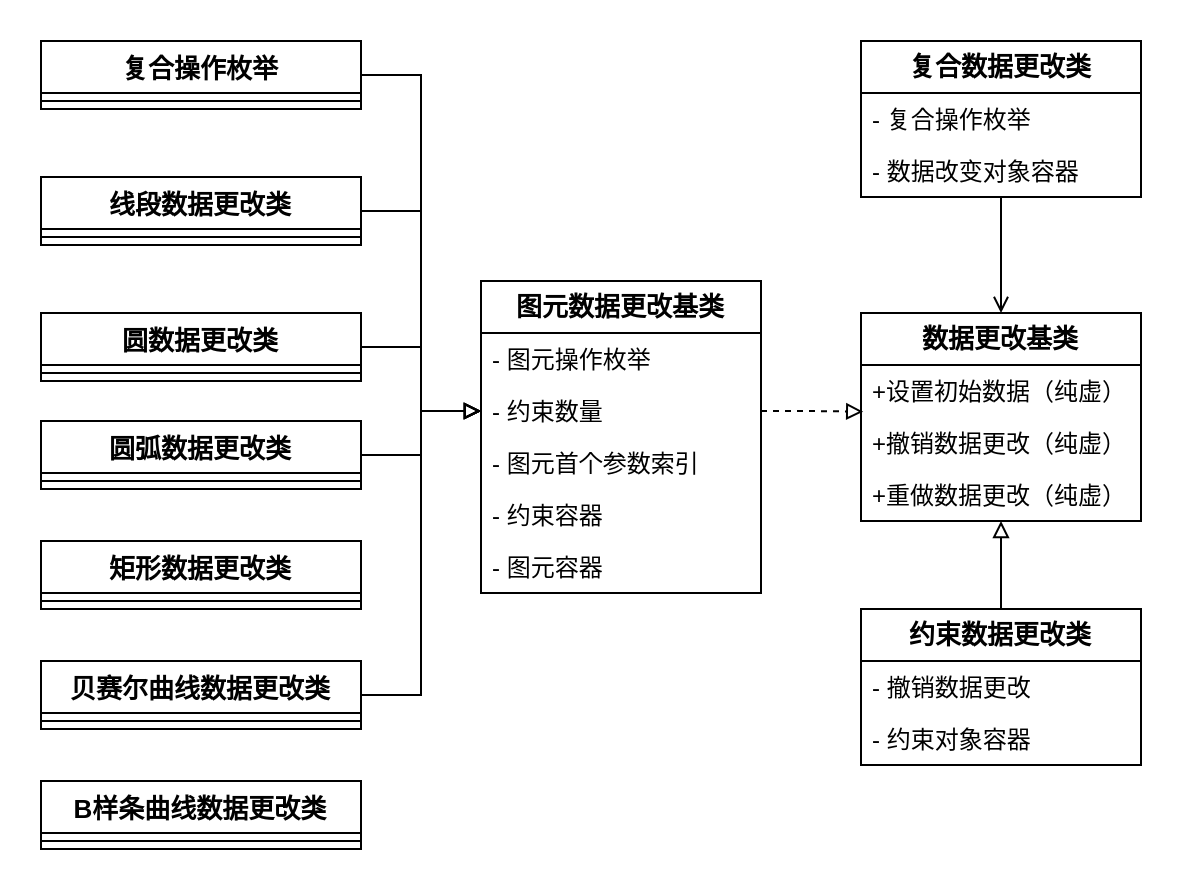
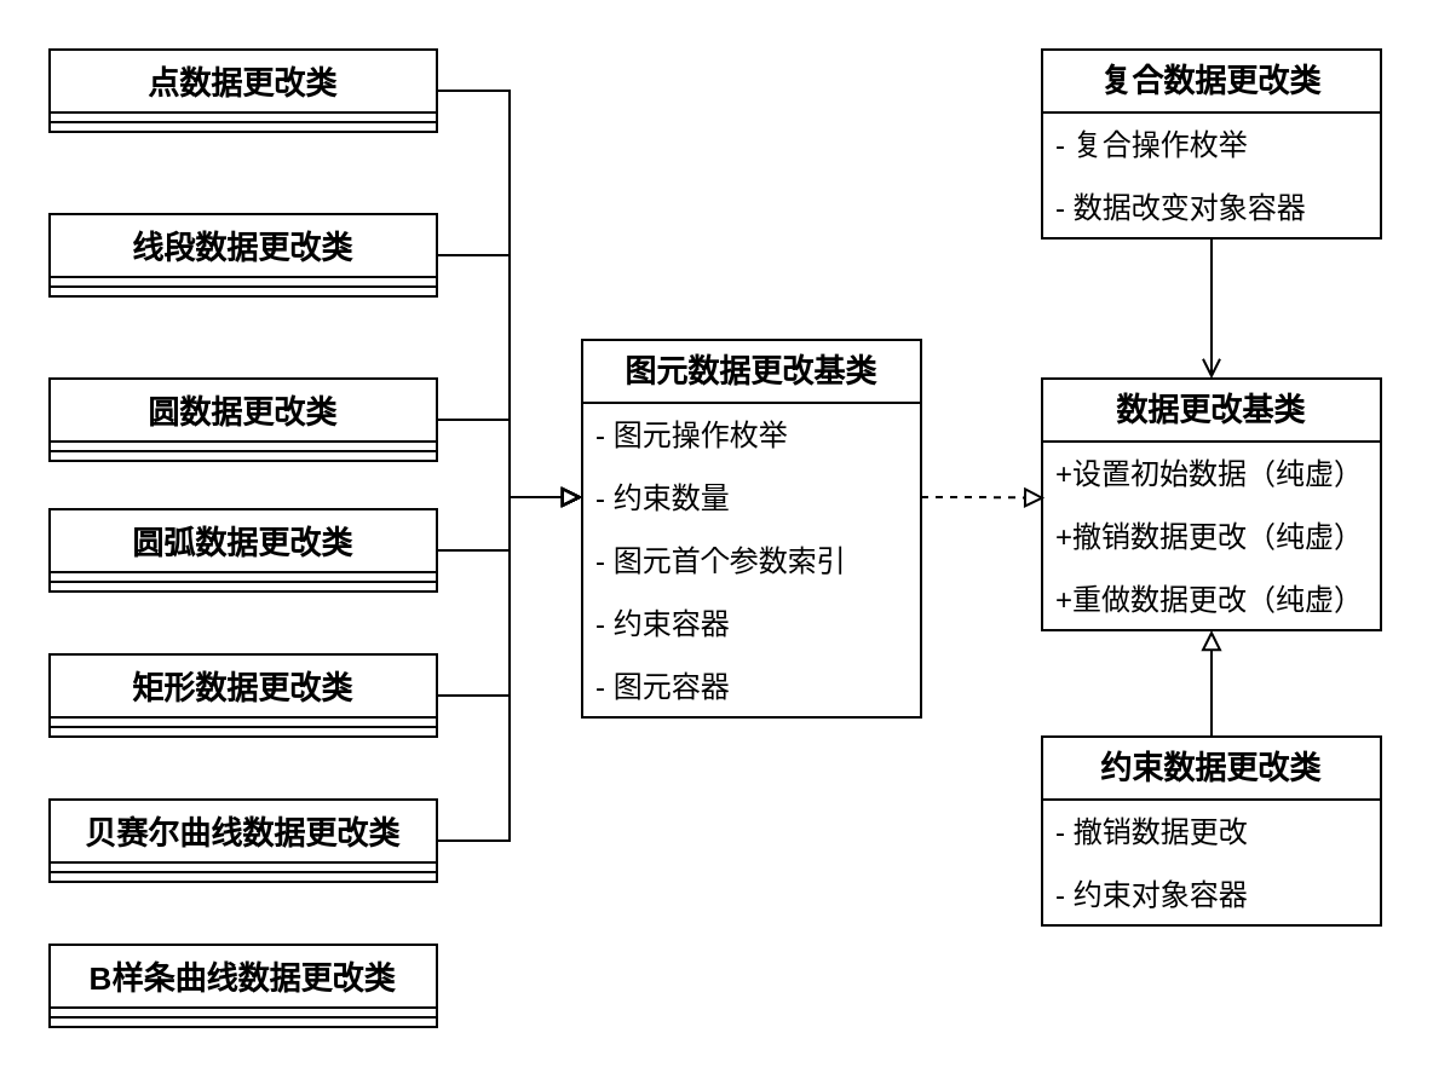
  <mxCell id="0" />
  <mxCell id="1" parent="0" />
  <mxCell id="2" style="edgeStyle=orthogonalEdgeStyle;rounded=0;orthogonalLoop=1;jettySize=auto;html=1;entryX=0;entryY=0.5;entryDx=0;entryDy=0;endArrow=block;endFill=0;" edge="1" parent="1" source="3" target="24"><mxGeometry relative="1" as="geometry" /></mxCell>
  <mxCell id="3" value="圆弧数据更改类" style="swimlane;fontStyle=1;align=center;verticalAlign=top;childLayout=stackLayout;horizontal=1;startSize=26;horizontalStack=0;resizeParent=1;resizeParentMax=0;resizeLast=0;collapsible=1;marginBottom=0;whiteSpace=wrap;html=1;fontSize=13;" parent="1" vertex="1"><mxGeometry x="20" y="210" width="160" height="34" as="geometry" /></mxCell>
  <mxCell id="4" value="" style="line;strokeWidth=1;fillColor=none;align=left;verticalAlign=middle;spacingTop=-1;spacingLeft=3;spacingRight=3;rotatable=0;labelPosition=right;points=[];portConstraint=eastwest;strokeColor=inherit;fontSize=13;" parent="3" vertex="1"><mxGeometry y="26" width="160" height="8" as="geometry" /></mxCell>
+ <mxCell id="5" style="edgeStyle=orthogonalEdgeStyle;rounded=0;orthogonalLoop=1;jettySize=auto;html=1;entryX=0;entryY=0.5;entryDx=0;entryDy=0;endArrow=block;endFill=0;" edge="1" parent="1" source="6" target="24"><mxGeometry relative="1" as="geometry"><Array as="points"><mxPoint x="210" y="287" /><mxPoint x="210" y="205" /></Array></mxGeometry></mxCell>
  <mxCell id="6" value="矩形数据更改类" style="swimlane;fontStyle=1;align=center;verticalAlign=top;childLayout=stackLayout;horizontal=1;startSize=26;horizontalStack=0;resizeParent=1;resizeParentMax=0;resizeLast=0;collapsible=1;marginBottom=0;whiteSpace=wrap;html=1;fontSize=13;" parent="1" vertex="1"><mxGeometry x="20" y="270" width="160" height="34" as="geometry" /></mxCell>
  <mxCell id="7" value="" style="line;strokeWidth=1;fillColor=none;align=left;verticalAlign=middle;spacingTop=-1;spacingLeft=3;spacingRight=3;rotatable=0;labelPosition=right;points=[];portConstraint=eastwest;strokeColor=inherit;fontSize=13;" parent="6" vertex="1"><mxGeometry y="26" width="160" height="8" as="geometry" /></mxCell>
  <mxCell id="8" style="edgeStyle=orthogonalEdgeStyle;rounded=0;orthogonalLoop=1;jettySize=auto;html=1;entryX=0;entryY=0.5;entryDx=0;entryDy=0;endArrow=block;endFill=0;" edge="1" parent="1" source="9" target="24"><mxGeometry relative="1" as="geometry"><Array as="points"><mxPoint x="210" y="347" /><mxPoint x="210" y="205" /></Array></mxGeometry></mxCell>
  <mxCell id="9" value="贝赛尔曲线数据更改类" style="swimlane;fontStyle=1;align=center;verticalAlign=top;childLayout=stackLayout;horizontal=1;startSize=26;horizontalStack=0;resizeParent=1;resizeParentMax=0;resizeLast=0;collapsible=1;marginBottom=0;whiteSpace=wrap;html=1;fontSize=13;" parent="1" vertex="1"><mxGeometry x="20" y="330" width="160" height="34" as="geometry" /></mxCell>
  <mxCell id="10" value="" style="line;strokeWidth=1;fillColor=none;align=left;verticalAlign=middle;spacingTop=-1;spacingLeft=3;spacingRight=3;rotatable=0;labelPosition=right;points=[];portConstraint=eastwest;strokeColor=inherit;fontSize=13;" parent="9" vertex="1"><mxGeometry y="26" width="160" height="8" as="geometry" /></mxCell>
  <mxCell id="11" style="edgeStyle=orthogonalEdgeStyle;rounded=0;orthogonalLoop=1;jettySize=auto;html=1;entryX=0;entryY=0.5;entryDx=0;entryDy=0;endArrow=block;endFill=0;" edge="1" parent="1" source="12" target="24"><mxGeometry relative="1" as="geometry"><Array as="points"><mxPoint x="210" y="105" /><mxPoint x="210" y="205" /></Array></mxGeometry></mxCell>
  <mxCell id="12" value="线段数据更改类" style="swimlane;fontStyle=1;align=center;verticalAlign=top;childLayout=stackLayout;horizontal=1;startSize=26;horizontalStack=0;resizeParent=1;resizeParentMax=0;resizeLast=0;collapsible=1;marginBottom=0;whiteSpace=wrap;html=1;fontSize=13;" parent="1" vertex="1"><mxGeometry x="20" y="88" width="160" height="34" as="geometry" /></mxCell>
  <mxCell id="13" value="" style="line;strokeWidth=1;fillColor=none;align=left;verticalAlign=middle;spacingTop=-1;spacingLeft=3;spacingRight=3;rotatable=0;labelPosition=right;points=[];portConstraint=eastwest;strokeColor=inherit;fontSize=13;" parent="12" vertex="1"><mxGeometry y="26" width="160" height="8" as="geometry" /></mxCell>
  <mxCell id="14" style="edgeStyle=orthogonalEdgeStyle;rounded=0;orthogonalLoop=1;jettySize=auto;html=1;entryX=0;entryY=0.5;entryDx=0;entryDy=0;endArrow=block;endFill=0;" edge="1" parent="1" source="15" target="24"><mxGeometry relative="1" as="geometry"><Array as="points"><mxPoint x="210" y="37" /><mxPoint x="210" y="205" /></Array></mxGeometry></mxCell>
- <mxCell id="15" value="复合操作枚举" style="swimlane;fontStyle=1;align=center;verticalAlign=top;childLayout=stackLayout;horizontal=1;startSize=26;horizontalStack=0;resizeParent=1;resizeParentMax=0;resizeLast=0;collapsible=1;marginBottom=0;whiteSpace=wrap;html=1;fontSize=13;" parent="1" vertex="1"><mxGeometry x="20" y="20" width="160" height="34" as="geometry" /></mxCell>
+ <mxCell id="15" value="点数据更改类" style="swimlane;fontStyle=1;align=center;verticalAlign=top;childLayout=stackLayout;horizontal=1;startSize=26;horizontalStack=0;resizeParent=1;resizeParentMax=0;resizeLast=0;collapsible=1;marginBottom=0;whiteSpace=wrap;html=1;fontSize=13;" parent="1" vertex="1"><mxGeometry x="20" y="20" width="160" height="34" as="geometry" /></mxCell>
  <mxCell id="16" value="" style="line;strokeWidth=1;fillColor=none;align=left;verticalAlign=middle;spacingTop=-1;spacingLeft=3;spacingRight=3;rotatable=0;labelPosition=right;points=[];portConstraint=eastwest;strokeColor=inherit;fontSize=13;" parent="15" vertex="1"><mxGeometry y="26" width="160" height="8" as="geometry" /></mxCell>
  <mxCell id="17" value="B样条曲线数据更改类" style="swimlane;fontStyle=1;align=center;verticalAlign=top;childLayout=stackLayout;horizontal=1;startSize=26;horizontalStack=0;resizeParent=1;resizeParentMax=0;resizeLast=0;collapsible=1;marginBottom=0;whiteSpace=wrap;html=1;fontSize=13;" parent="1" vertex="1"><mxGeometry x="20" y="390" width="160" height="34" as="geometry" /></mxCell>
  <mxCell id="18" value="" style="line;strokeWidth=1;fillColor=none;align=left;verticalAlign=middle;spacingTop=-1;spacingLeft=3;spacingRight=3;rotatable=0;labelPosition=right;points=[];portConstraint=eastwest;strokeColor=inherit;fontSize=13;" parent="17" vertex="1"><mxGeometry y="26" width="160" height="8" as="geometry" /></mxCell>
  <mxCell id="19" style="edgeStyle=orthogonalEdgeStyle;rounded=0;orthogonalLoop=1;jettySize=auto;html=1;entryX=0;entryY=0.5;entryDx=0;entryDy=0;endArrow=block;endFill=0;" edge="1" parent="1" source="20" target="24"><mxGeometry relative="1" as="geometry"><Array as="points"><mxPoint x="210" y="173" /><mxPoint x="210" y="205" /></Array></mxGeometry></mxCell>
  <mxCell id="20" value="圆数据更改类" style="swimlane;fontStyle=1;align=center;verticalAlign=top;childLayout=stackLayout;horizontal=1;startSize=26;horizontalStack=0;resizeParent=1;resizeParentMax=0;resizeLast=0;collapsible=1;marginBottom=0;whiteSpace=wrap;html=1;fontSize=13;" parent="1" vertex="1"><mxGeometry x="20" y="156" width="160" height="34" as="geometry" /></mxCell>
  <mxCell id="21" value="" style="line;strokeWidth=1;fillColor=none;align=left;verticalAlign=middle;spacingTop=-1;spacingLeft=3;spacingRight=3;rotatable=0;labelPosition=right;points=[];portConstraint=eastwest;strokeColor=inherit;fontSize=13;" parent="20" vertex="1"><mxGeometry y="26" width="160" height="8" as="geometry" /></mxCell>
  <mxCell id="22" value="&lt;span style=&quot;font-size: 13px; font-weight: 700;&quot;&gt;图元数据更改基类&lt;/span&gt;" style="swimlane;fontStyle=0;childLayout=stackLayout;horizontal=1;startSize=26;fillColor=none;horizontalStack=0;resizeParent=1;resizeParentMax=0;resizeLast=0;collapsible=1;marginBottom=0;whiteSpace=wrap;html=1;" vertex="1" parent="1"><mxGeometry x="240" y="140" width="140" height="156" as="geometry" /></mxCell>
  <mxCell id="23" value="- 图元操作枚举" style="text;strokeColor=none;fillColor=none;align=left;verticalAlign=top;spacingLeft=4;spacingRight=4;overflow=hidden;rotatable=0;points=[[0,0.5],[1,0.5]];portConstraint=eastwest;whiteSpace=wrap;html=1;" vertex="1" parent="22"><mxGeometry y="26" width="140" height="26" as="geometry" /></mxCell>
  <mxCell id="24" value="- 约束数量" style="text;strokeColor=none;fillColor=none;align=left;verticalAlign=top;spacingLeft=4;spacingRight=4;overflow=hidden;rotatable=0;points=[[0,0.5],[1,0.5]];portConstraint=eastwest;whiteSpace=wrap;html=1;" vertex="1" parent="22"><mxGeometry y="52" width="140" height="26" as="geometry" /></mxCell>
  <mxCell id="25" value="- 图元首个参数索引" style="text;strokeColor=none;fillColor=none;align=left;verticalAlign=top;spacingLeft=4;spacingRight=4;overflow=hidden;rotatable=0;points=[[0,0.5],[1,0.5]];portConstraint=eastwest;whiteSpace=wrap;html=1;" vertex="1" parent="22"><mxGeometry y="78" width="140" height="26" as="geometry" /></mxCell>
  <mxCell id="26" value="- 约束容器" style="text;strokeColor=none;fillColor=none;align=left;verticalAlign=top;spacingLeft=4;spacingRight=4;overflow=hidden;rotatable=0;points=[[0,0.5],[1,0.5]];portConstraint=eastwest;whiteSpace=wrap;html=1;" vertex="1" parent="22"><mxGeometry y="104" width="140" height="26" as="geometry" /></mxCell>
  <mxCell id="27" value="- 图元容器" style="text;strokeColor=none;fillColor=none;align=left;verticalAlign=top;spacingLeft=4;spacingRight=4;overflow=hidden;rotatable=0;points=[[0,0.5],[1,0.5]];portConstraint=eastwest;whiteSpace=wrap;html=1;" vertex="1" parent="22"><mxGeometry y="130" width="140" height="26" as="geometry" /></mxCell>
  <mxCell id="28" value="&lt;span style=&quot;font-size: 13px; font-weight: 700;&quot;&gt;约束数据更改类&lt;/span&gt;" style="swimlane;fontStyle=0;childLayout=stackLayout;horizontal=1;startSize=26;fillColor=none;horizontalStack=0;resizeParent=1;resizeParentMax=0;resizeLast=0;collapsible=1;marginBottom=0;whiteSpace=wrap;html=1;" vertex="1" parent="1"><mxGeometry x="430" y="304" width="140" height="78" as="geometry" /></mxCell>
  <mxCell id="29" value="- 撤销数据更改" style="text;strokeColor=none;fillColor=none;align=left;verticalAlign=top;spacingLeft=4;spacingRight=4;overflow=hidden;rotatable=0;points=[[0,0.5],[1,0.5]];portConstraint=eastwest;whiteSpace=wrap;html=1;" vertex="1" parent="28"><mxGeometry y="26" width="140" height="26" as="geometry" /></mxCell>
  <mxCell id="30" value="- 约束对象容器" style="text;strokeColor=none;fillColor=none;align=left;verticalAlign=top;spacingLeft=4;spacingRight=4;overflow=hidden;rotatable=0;points=[[0,0.5],[1,0.5]];portConstraint=eastwest;whiteSpace=wrap;html=1;" vertex="1" parent="28"><mxGeometry y="52" width="140" height="26" as="geometry" /></mxCell>
  <mxCell id="31" style="edgeStyle=orthogonalEdgeStyle;rounded=0;orthogonalLoop=1;jettySize=auto;html=1;endArrow=open;endFill=0;" edge="1" parent="1" source="32" target="35"><mxGeometry relative="1" as="geometry" /></mxCell>
  <mxCell id="32" value="&lt;span style=&quot;font-size: 13px; font-weight: 700;&quot;&gt;复合数据更改类&lt;/span&gt;" style="swimlane;fontStyle=0;childLayout=stackLayout;horizontal=1;startSize=26;fillColor=none;horizontalStack=0;resizeParent=1;resizeParentMax=0;resizeLast=0;collapsible=1;marginBottom=0;whiteSpace=wrap;html=1;" vertex="1" parent="1"><mxGeometry x="430" y="20" width="140" height="78" as="geometry" /></mxCell>
  <mxCell id="33" value="- 复合操作枚举" style="text;strokeColor=none;fillColor=none;align=left;verticalAlign=top;spacingLeft=4;spacingRight=4;overflow=hidden;rotatable=0;points=[[0,0.5],[1,0.5]];portConstraint=eastwest;whiteSpace=wrap;html=1;" vertex="1" parent="32"><mxGeometry y="26" width="140" height="26" as="geometry" /></mxCell>
  <mxCell id="34" value="- 数据改变对象容器" style="text;strokeColor=none;fillColor=none;align=left;verticalAlign=top;spacingLeft=4;spacingRight=4;overflow=hidden;rotatable=0;points=[[0,0.5],[1,0.5]];portConstraint=eastwest;whiteSpace=wrap;html=1;" vertex="1" parent="32"><mxGeometry y="52" width="140" height="26" as="geometry" /></mxCell>
  <mxCell id="35" value="&lt;span style=&quot;font-size: 13px; font-weight: 700;&quot;&gt;数据更改基类&lt;/span&gt;" style="swimlane;fontStyle=0;childLayout=stackLayout;horizontal=1;startSize=26;fillColor=none;horizontalStack=0;resizeParent=1;resizeParentMax=0;resizeLast=0;collapsible=1;marginBottom=0;whiteSpace=wrap;html=1;" vertex="1" parent="1"><mxGeometry x="430" y="156" width="140" height="104" as="geometry" /></mxCell>
  <mxCell id="36" value="+设置初始数据（纯虚）" style="text;strokeColor=none;fillColor=none;align=left;verticalAlign=top;spacingLeft=4;spacingRight=4;overflow=hidden;rotatable=0;points=[[0,0.5],[1,0.5]];portConstraint=eastwest;whiteSpace=wrap;html=1;" vertex="1" parent="35"><mxGeometry y="26" width="140" height="26" as="geometry" /></mxCell>
  <mxCell id="37" value="+撤销数据更改（纯虚）" style="text;strokeColor=none;fillColor=none;align=left;verticalAlign=top;spacingLeft=4;spacingRight=4;overflow=hidden;rotatable=0;points=[[0,0.5],[1,0.5]];portConstraint=eastwest;whiteSpace=wrap;html=1;" vertex="1" parent="35"><mxGeometry y="52" width="140" height="26" as="geometry" /></mxCell>
  <mxCell id="38" value="+重做数据更改（纯虚）" style="text;strokeColor=none;fillColor=none;align=left;verticalAlign=top;spacingLeft=4;spacingRight=4;overflow=hidden;rotatable=0;points=[[0,0.5],[1,0.5]];portConstraint=eastwest;whiteSpace=wrap;html=1;" vertex="1" parent="35"><mxGeometry y="78" width="140" height="26" as="geometry" /></mxCell>
  <mxCell id="39" style="edgeStyle=orthogonalEdgeStyle;rounded=0;orthogonalLoop=1;jettySize=auto;html=1;entryX=0.008;entryY=0.898;entryDx=0;entryDy=0;entryPerimeter=0;endArrow=block;endFill=0;dashed=1;" edge="1" parent="1" source="24" target="36"><mxGeometry relative="1" as="geometry" /></mxCell>
  <mxCell id="40" style="edgeStyle=orthogonalEdgeStyle;rounded=0;orthogonalLoop=1;jettySize=auto;html=1;entryX=0.5;entryY=1;entryDx=0;entryDy=0;entryPerimeter=0;endArrow=block;endFill=0;" edge="1" parent="1" source="28" target="38"><mxGeometry relative="1" as="geometry" /></mxCell>
